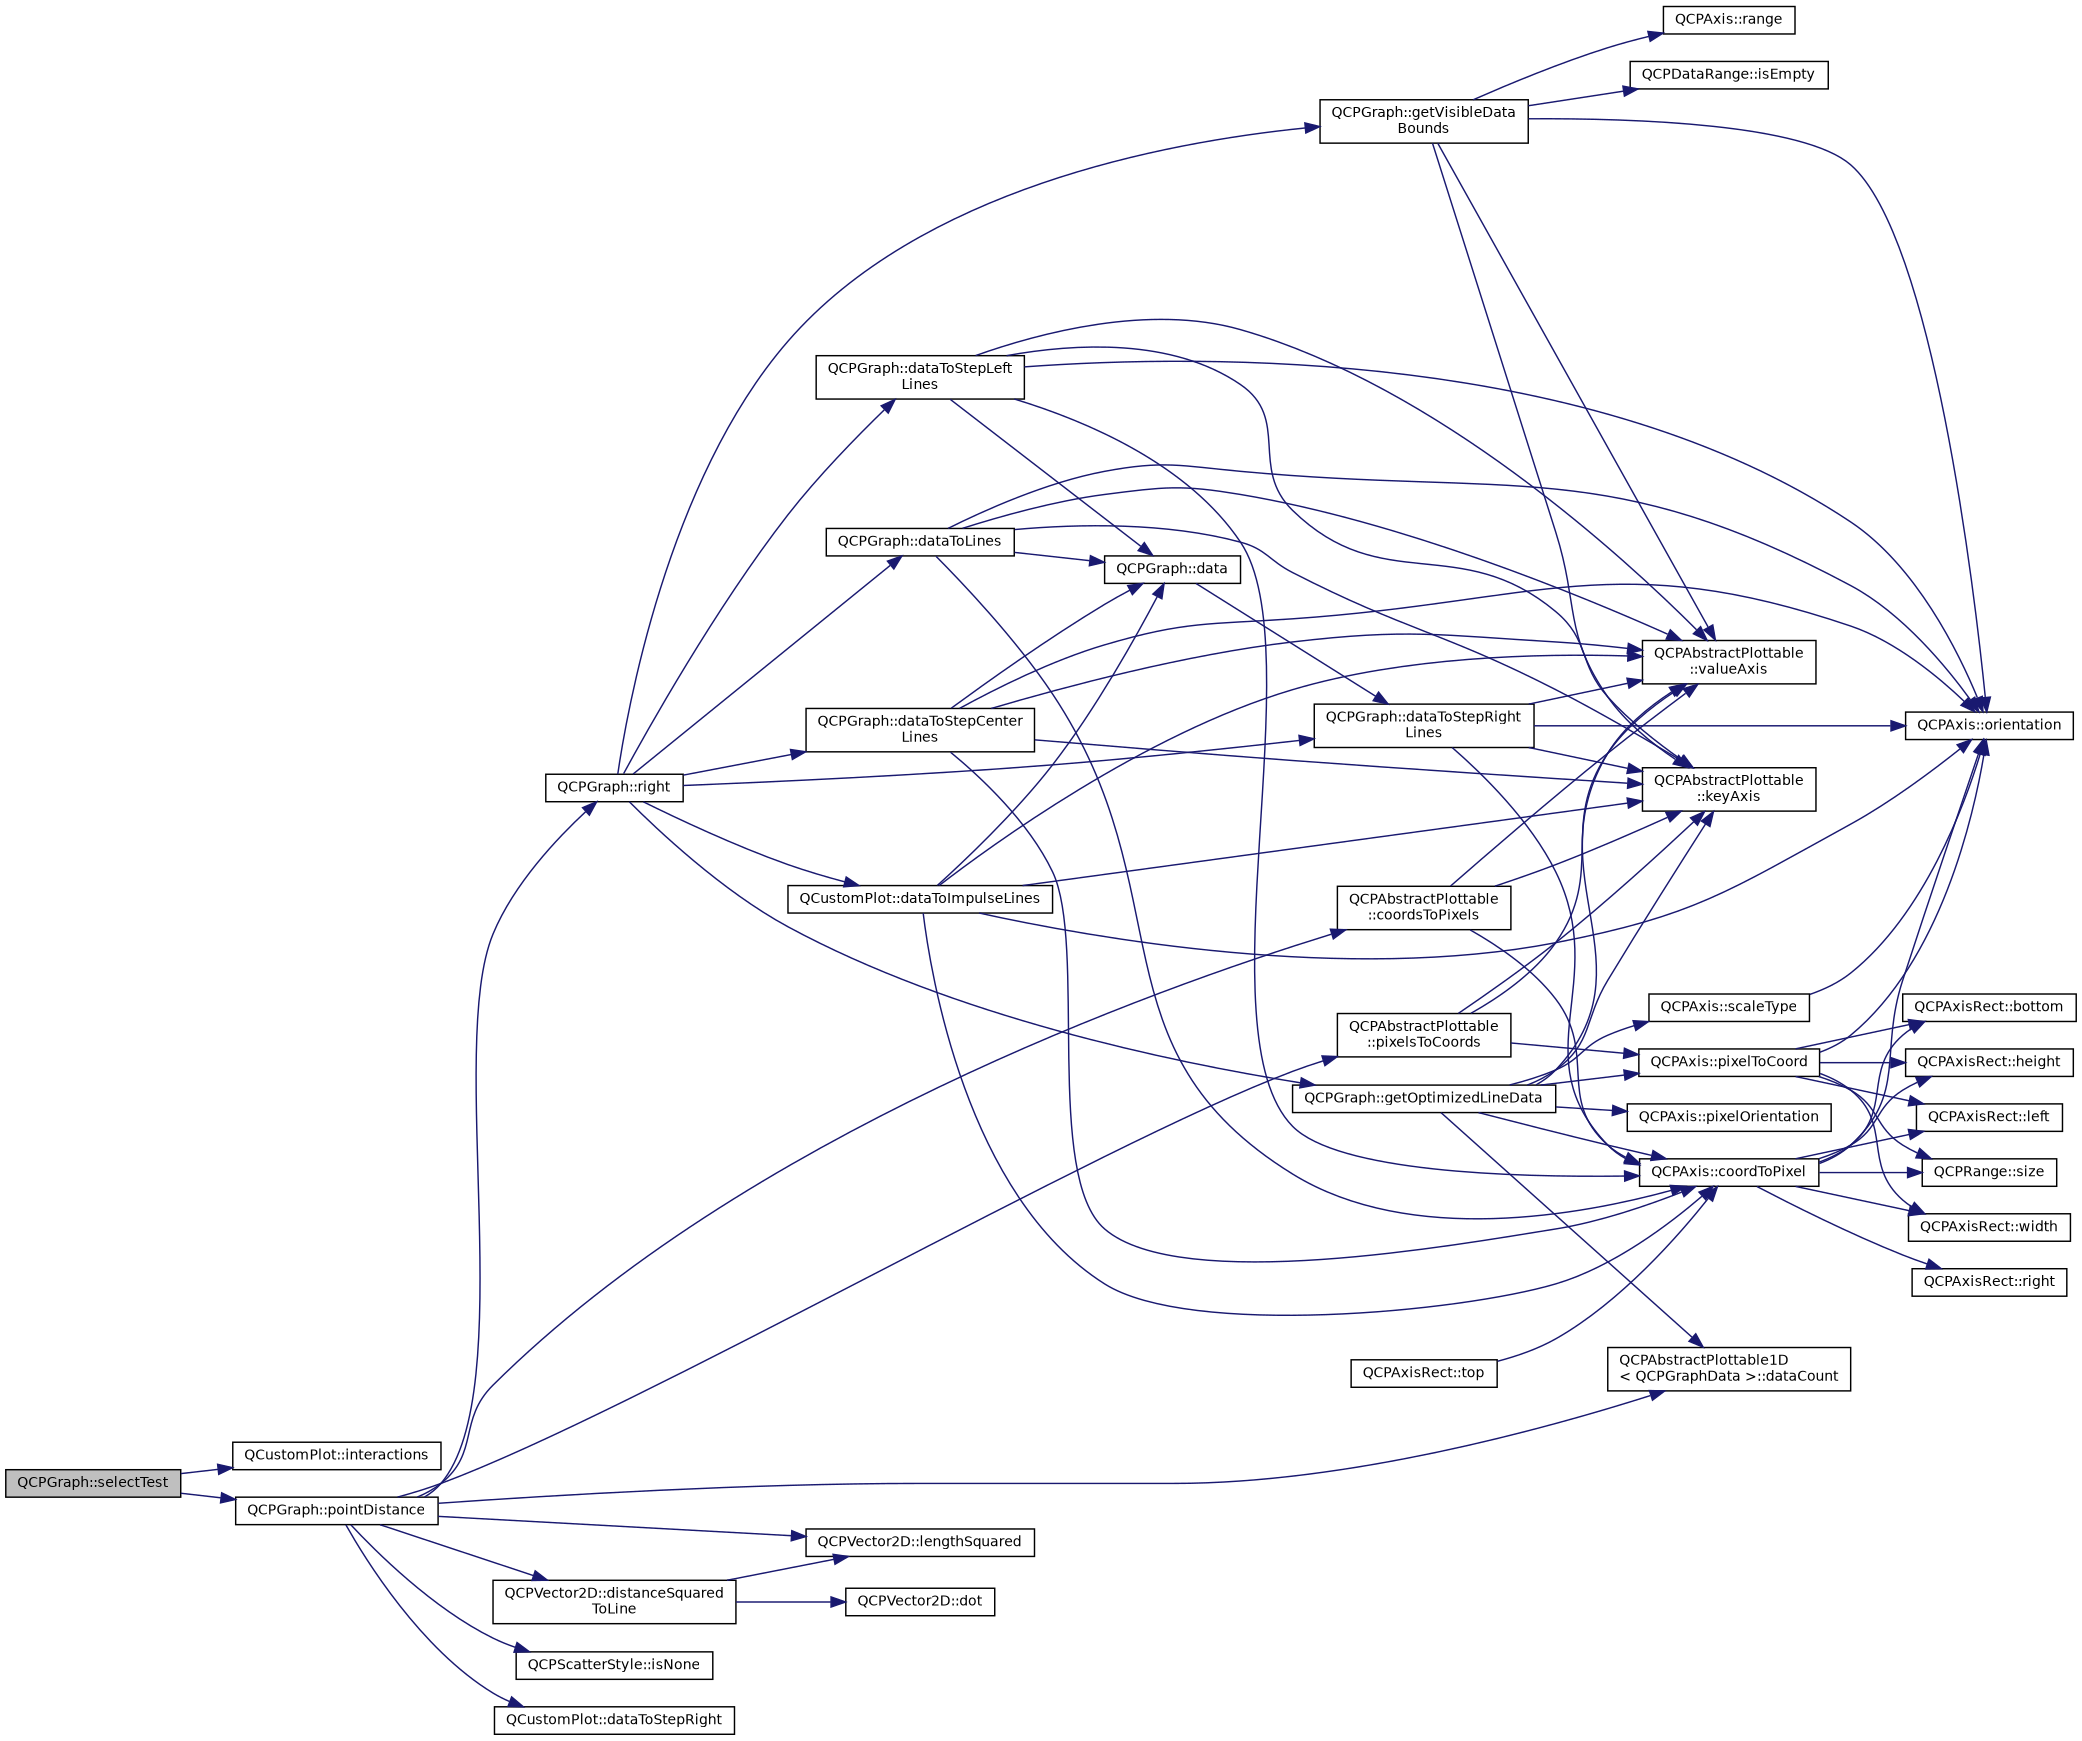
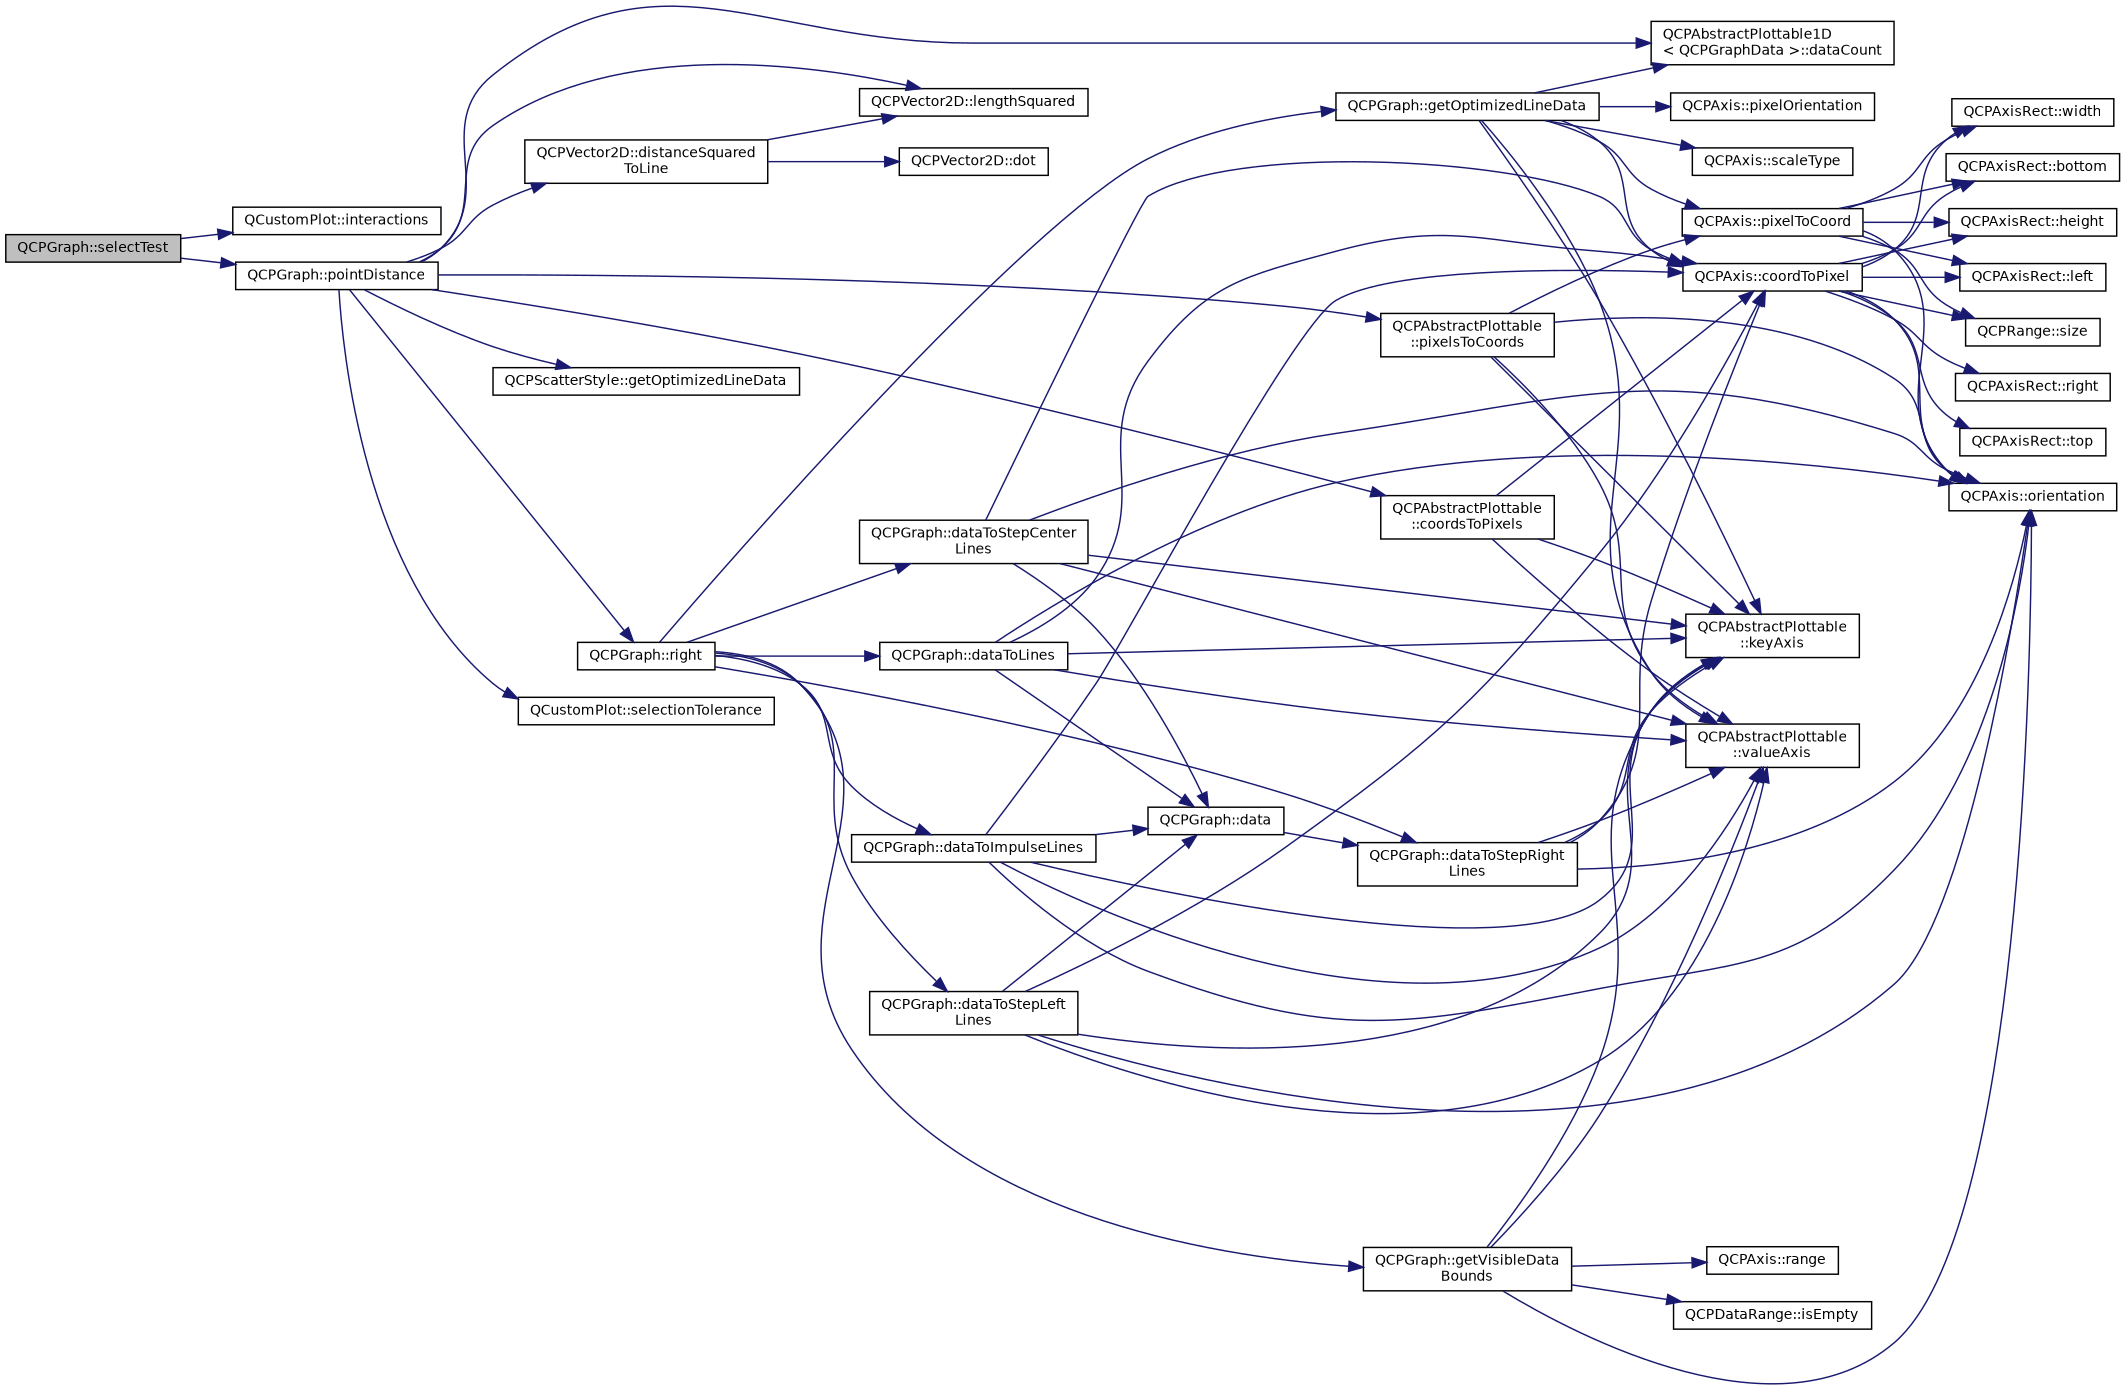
  digraph {
    rankdir=LR
    node [color=black fillcolor=white fontname=Helvetica fontsize=10 shape=record style=filled]
    edge [color=midnightblue fontname=Helvetica fontsize=10 labelfontname=Helvetica labelfontsize=10 style=solid]
    n1 [fillcolor=grey75 fontcolor=black height=0.2 label="QCPGraph::selectTest" width=0.4]
    n2 [height=0.2 label="QCustomPlot::interactions" width=0.4]
    n3 [height=0.2 label="QCPGraph::pointDistance" width=0.4]
    n4 [height=0.2 label="QCPAbstractPlottable\l::coordsToPixels" width=0.4]
    n5 [height=0.2 label="QCPAbstractPlottable1D\l\< QCPGraphData \>::dataCount" width=0.4]
    n6 [height=0.2 label="QCPVector2D::distanceSquared\lToLine" width=0.4]
    n7 [height=0.2 label="QCPVector2D::lengthSquared" width=0.4]
    n8 [height=0.2 label="QCPGraph::right" width=0.4]
-   n9 [height=0.2 label="QCPScatterStyle::isNone" width=0.4]
+   n9 [height=0.2 label="QCPScatterStyle::getOptimizedLineData" width=0.4]
    n10 [height=0.2 label="QCPAbstractPlottable\l::pixelsToCoords" width=0.4]
-   n11 [height=0.2 label="QCustomPlot::dataToStepRight" width=0.4]
+   n11 [height=0.2 label="QCustomPlot::selectionTolerance" width=0.4]
    n12 [height=0.2 label="QCPAxis::coordToPixel" width=0.4]
    n13 [height=0.2 label="QCPAbstractPlottable\l::keyAxis" width=0.4]
    n14 [height=0.2 label="QCPAbstractPlottable\l::valueAxis" width=0.4]
    n15 [height=0.2 label="QCPVector2D::dot" width=0.4]
-   n16 [height=0.2 label="QCustomPlot::dataToImpulseLines" width=0.4]
+   n16 [height=0.2 label="QCPGraph::dataToImpulseLines" width=0.4]
    n17 [height=0.2 label="QCPGraph::dataToLines" width=0.4]
    n18 [height=0.2 label="QCPGraph::dataToStepCenter\lLines" width=0.4]
    n19 [height=0.2 label="QCPGraph::dataToStepLeft\lLines" width=0.4]
    n20 [height=0.2 label="QCPGraph::dataToStepRight\lLines" width=0.4]
    n21 [height=0.2 label="QCPGraph::getOptimizedLineData" width=0.4]
    n22 [height=0.2 label="QCPGraph::getVisibleData\lBounds" width=0.4]
    n23 [height=0.2 label="QCPAxis::orientation" width=0.4]
    n24 [height=0.2 label="QCPAxis::pixelToCoord" width=0.4]
    n25 [height=0.2 label="QCPAxisRect::bottom" width=0.4]
    n26 [height=0.2 label="QCPAxisRect::height" width=0.4]
    n27 [height=0.2 label="QCPAxisRect::left" width=0.4]
    n28 [height=0.2 label="QCPAxisRect::right" width=0.4]
    n29 [height=0.2 label="QCPRange::size" width=0.4]
    n30 [height=0.2 label="QCPAxisRect::top" width=0.4]
    n31 [height=0.2 label="QCPAxisRect::width" width=0.4]
    n32 [height=0.2 label="QCPGraph::data" width=0.4]
    n33 [height=0.2 label="QCPAxis::pixelOrientation" width=0.4]
    n34 [height=0.2 label="QCPAxis::scaleType" width=0.4]
    n35 [height=0.2 label="QCPDataRange::isEmpty" width=0.4]
    n36 [height=0.2 label="QCPAxis::range" width=0.4]
    n1 -> n2
    n1 -> n3
    n3 -> n4
    n3 -> n5
    n3 -> n6
    n3 -> n7
    n3 -> n8
    n3 -> n9
    n3 -> n10
    n3 -> n11
    n4 -> n12
    n4 -> n13
    n4 -> n14
    n6 -> n7
    n6 -> n15
    n8 -> n16
    n8 -> n17
    n8 -> n18
    n8 -> n19
    n8 -> n20
    n8 -> n21
    n8 -> n22
    n10 -> n13
    n10 -> n14
-   n34 -> n23
+   n10 -> n23
    n10 -> n24
    n12 -> n23
    n12 -> n25
    n12 -> n26
    n12 -> n27
    n12 -> n28
    n12 -> n29
-   n30 -> n12
+   n12 -> n30
    n12 -> n31
    n16 -> n12
    n16 -> n13
    n16 -> n14
    n16 -> n23
    n16 -> n32
    n17 -> n12
    n17 -> n13
    n17 -> n14
    n17 -> n23
    n17 -> n32
    n18 -> n12
    n18 -> n13
    n18 -> n14
    n18 -> n23
    n18 -> n32
    n19 -> n12
    n19 -> n13
    n19 -> n14
    n19 -> n23
    n19 -> n32
    n20 -> n12
    n20 -> n13
    n20 -> n14
    n20 -> n23
    n21 -> n5
    n21 -> n12
    n21 -> n13
    n21 -> n14
    n21 -> n24
    n21 -> n33
    n21 -> n34
    n22 -> n13
    n22 -> n14
    n22 -> n23
    n22 -> n35
    n22 -> n36
    n24 -> n23
    n24 -> n25
    n24 -> n26
    n24 -> n27
    n24 -> n29
    n24 -> n31
    n32 -> n20
  }
